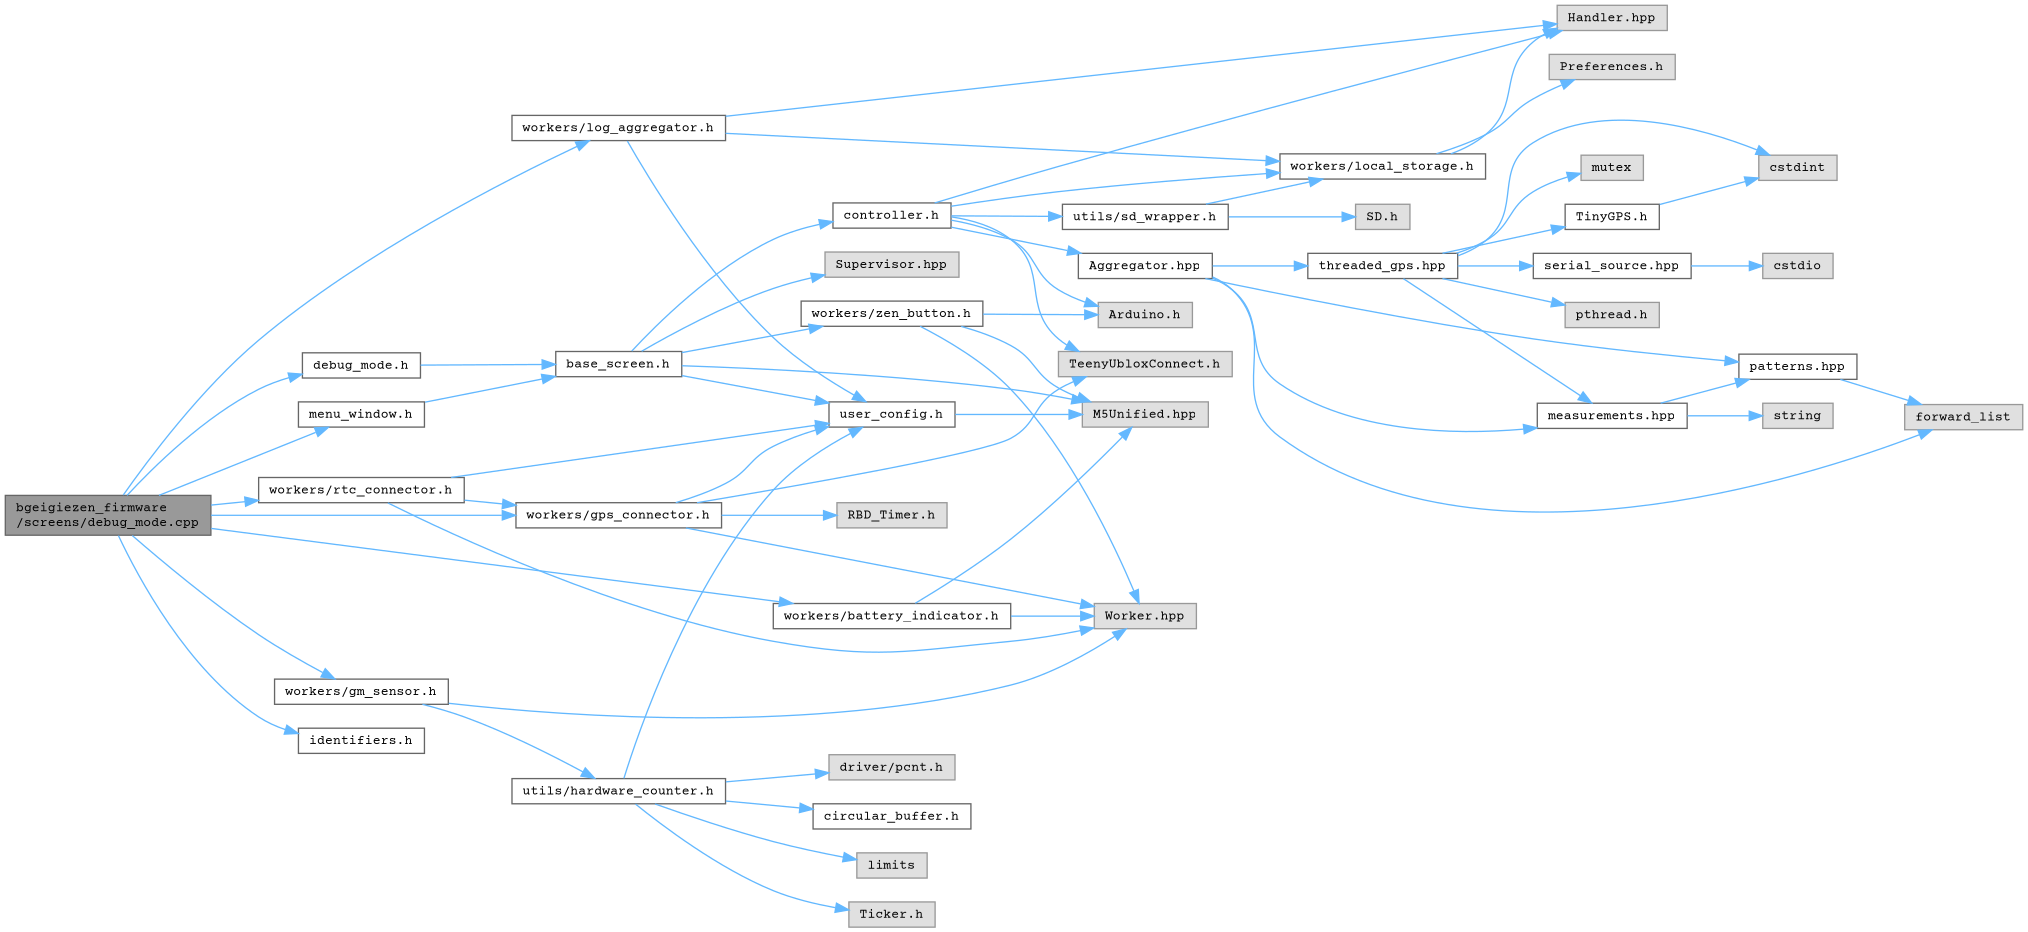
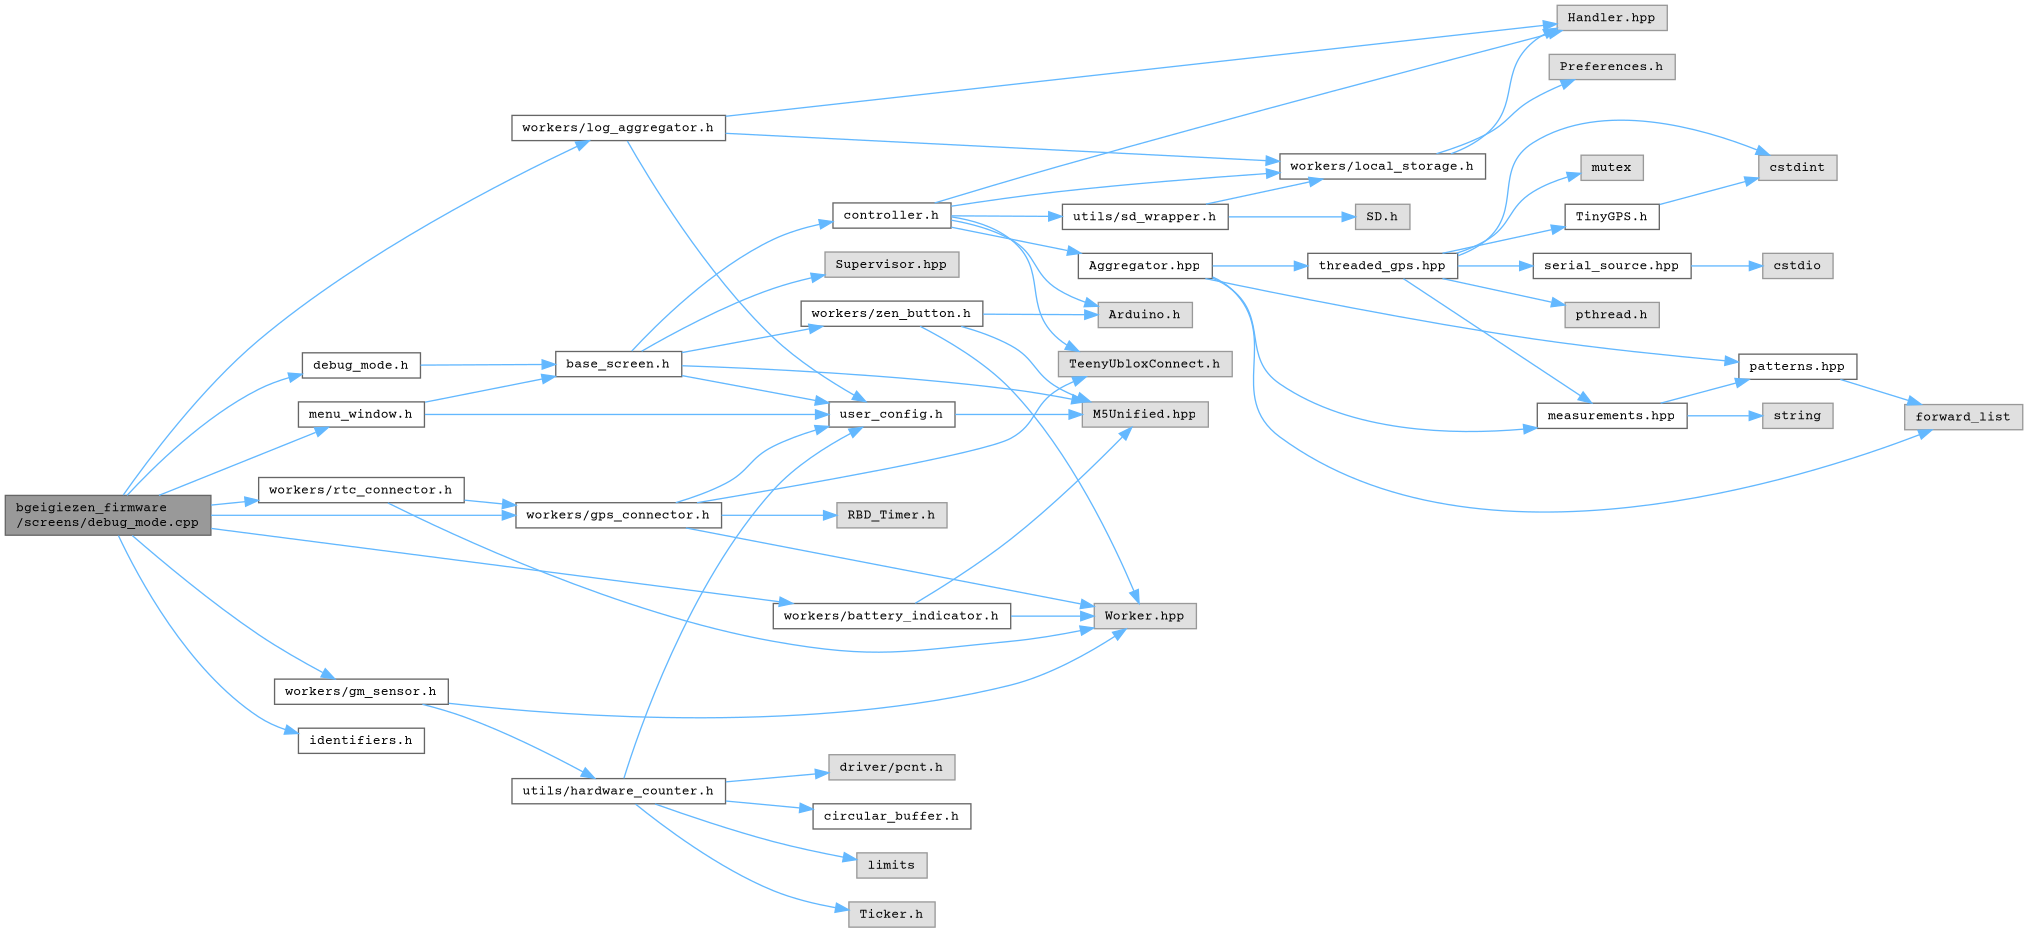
  digraph {
    fontname="Courier Prime"
    rankdir=LR
    node [color=grey40 fillcolor=white fontname="Courier Prime" fontsize=10 shape=box style=filled]
    edge [color=steelblue1 fontname="Courier Prime" fontsize=10 labelfontname=Helvetica labelfontsize=10 style=solid]
    n1 [color=gray40 fillcolor=grey60 fontcolor=black height=0.2 label="bgeigiezen_firmware\l/screens/debug_mode.cpp" width=0.4]
    n2 [height=0.2 label="debug_mode.h" width=0.4]
    n3 [height=0.2 label="identifiers.h" width=0.4]
    n4 [height=0.2 label="menu_window.h" width=0.4]
    n5 [height=0.2 label="workers/battery_indicator.h" width=0.4]
    n6 [height=0.2 label="workers/gm_sensor.h" width=0.4]
    n7 [height=0.2 label="workers/gps_connector.h" width=0.4]
    n8 [height=0.2 label="workers/log_aggregator.h" width=0.4]
    n9 [height=0.2 label="workers/rtc_connector.h" width=0.4]
    n10 [height=0.2 label="base_screen.h" width=0.4]
    n11 [height=0.2 label="workers/zen_button.h" width=0.4]
    n12 [color=grey60 fillcolor="#E0E0E0" height=0.2 label="M5Unified.hpp" width=0.4]
    n13 [color=grey60 fillcolor="#E0E0E0" height=0.2 label="Arduino.h" width=0.4]
    n14 [color=grey60 fillcolor="#E0E0E0" height=0.2 label="Worker.hpp" width=0.4]
    n15 [height=0.2 label="utils/hardware_counter.h" width=0.4]
    n16 [height=0.2 label="user_config.h" width=0.4]
    n17 [color=grey60 fillcolor="#E0E0E0" height=0.2 label="TeenyUbloxConnect.h" width=0.4]
    n18 [color=grey60 fillcolor="#E0E0E0" height=0.2 label="RBD_Timer.h" width=0.4]
    n19 [color=grey60 fillcolor="#E0E0E0" height=0.2 label="Handler.hpp" width=0.4]
    n20 [height=0.2 label="workers/local_storage.h" width=0.4]
    n21 [color=grey60 fillcolor="#E0E0E0" height=0.2 label="Supervisor.hpp" width=0.4]
    n22 [height=0.2 label="controller.h" width=0.4]
    n23 [height=0.2 label="Aggregator.hpp" width=0.4]
    n24 [height=0.2 label="utils/sd_wrapper.h" width=0.4]
    n25 [color=grey60 fillcolor="#E0E0E0" height=0.2 label=forward_list width=0.4]
    n26 [height=0.2 label="threaded_gps.hpp" width=0.4]
    n27 [height=0.2 label="measurements.hpp" width=0.4]
    n28 [height=0.2 label="patterns.hpp" width=0.4]
    n29 [color=grey60 fillcolor="#E0E0E0" height=0.2 label="SD.h" width=0.4]
    n30 [color=grey60 fillcolor="#E0E0E0" height=0.2 label="Preferences.h" width=0.4]
    n31 [color=grey60 fillcolor="#E0E0E0" height=0.2 label="pthread.h" width=0.4]
    n32 [color=grey60 fillcolor="#E0E0E0" height=0.2 label=cstdint width=0.4]
    n33 [color=grey60 fillcolor="#E0E0E0" height=0.2 label=mutex width=0.4]
    n34 [height=0.2 label="TinyGPS.h" width=0.4]
    n35 [height=0.2 label="serial_source.hpp" width=0.4]
    n36 [color=grey60 fillcolor="#E0E0E0" height=0.2 label=string width=0.4]
    n37 [color=grey60 fillcolor="#E0E0E0" height=0.2 label=cstdio width=0.4]
    n38 [color=grey60 fillcolor="#E0E0E0" height=0.2 label=limits width=0.4]
    n39 [color=grey60 fillcolor="#E0E0E0" height=0.2 label="Ticker.h" width=0.4]
    n40 [color=grey60 fillcolor="#E0E0E0" height=0.2 label="driver/pcnt.h" width=0.4]
    n41 [height=0.2 label="circular_buffer.h" width=0.4]
    n1 -> n2
    n1 -> n3
    n1 -> n4
    n1 -> n5
    n1 -> n6
    n1 -> n7
    n1 -> n8
    n1 -> n9
    n2 -> n10
    n4 -> n10
    n5 -> n12
    n5 -> n14
    n6 -> n14
    n6 -> n15
    n7 -> n14
    n7 -> n16
    n7 -> n17
    n7 -> n18
    n8 -> n16
    n8 -> n19
    n8 -> n20
    n9 -> n7
    n9 -> n14
-   n9 -> n16
+   n4 -> n16
    n10 -> n11
    n10 -> n12
    n10 -> n16
    n10 -> n21
    n10 -> n22
    n11 -> n12
    n11 -> n13
    n11 -> n14
    n15 -> n16
    n15 -> n38
    n15 -> n39
    n15 -> n40
    n15 -> n41
    n16 -> n12
    n20 -> n19
    n20 -> n30
    n22 -> n13
    n22 -> n17
    n22 -> n19
    n22 -> n20
    n22 -> n23
    n22 -> n24
    n23 -> n25
    n23 -> n26
    n23 -> n27
    n23 -> n28
    n24 -> n20
    n24 -> n29
    n26 -> n27
    n26 -> n31
    n26 -> n32
    n26 -> n33
    n26 -> n34
    n26 -> n35
    n27 -> n28
    n27 -> n36
    n28 -> n25
    n34 -> n32
    n35 -> n37
  }
